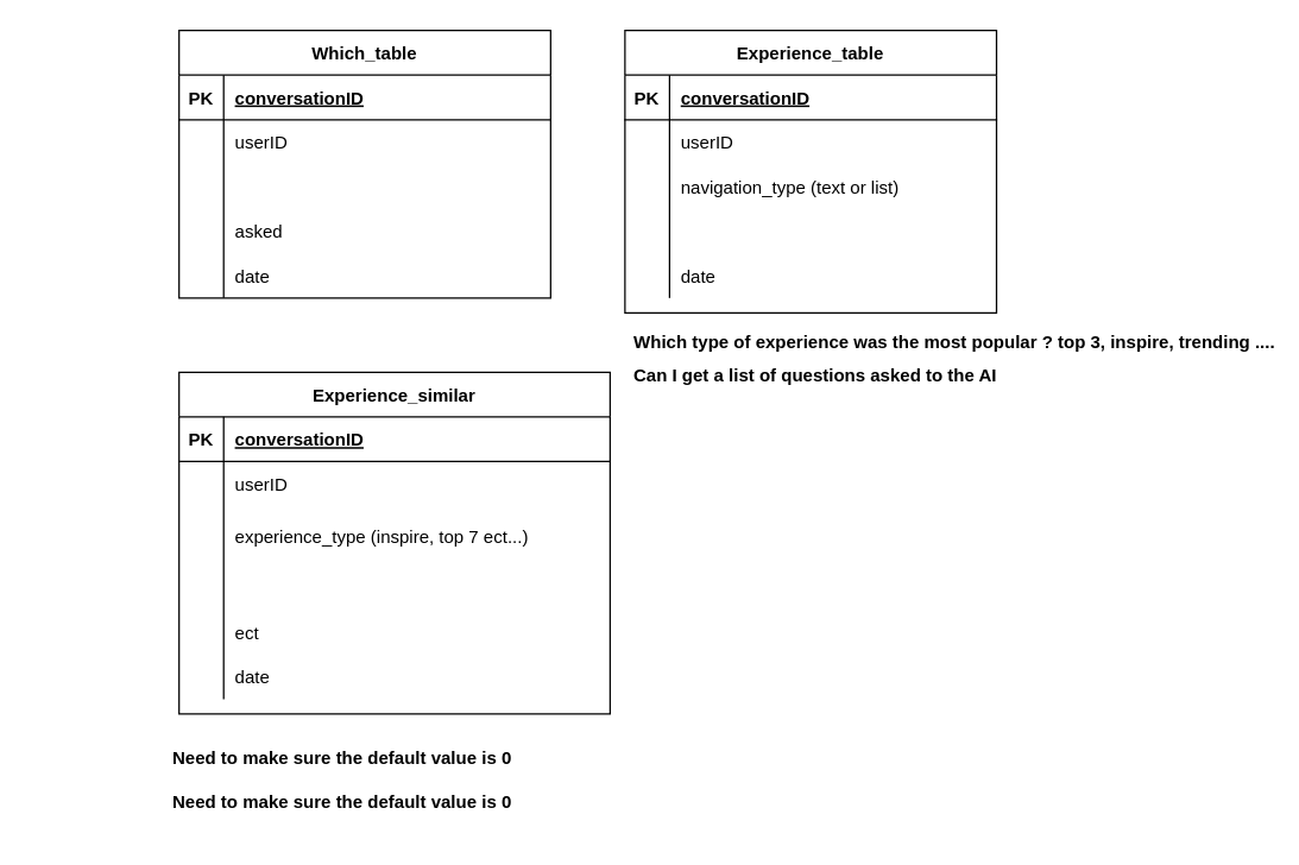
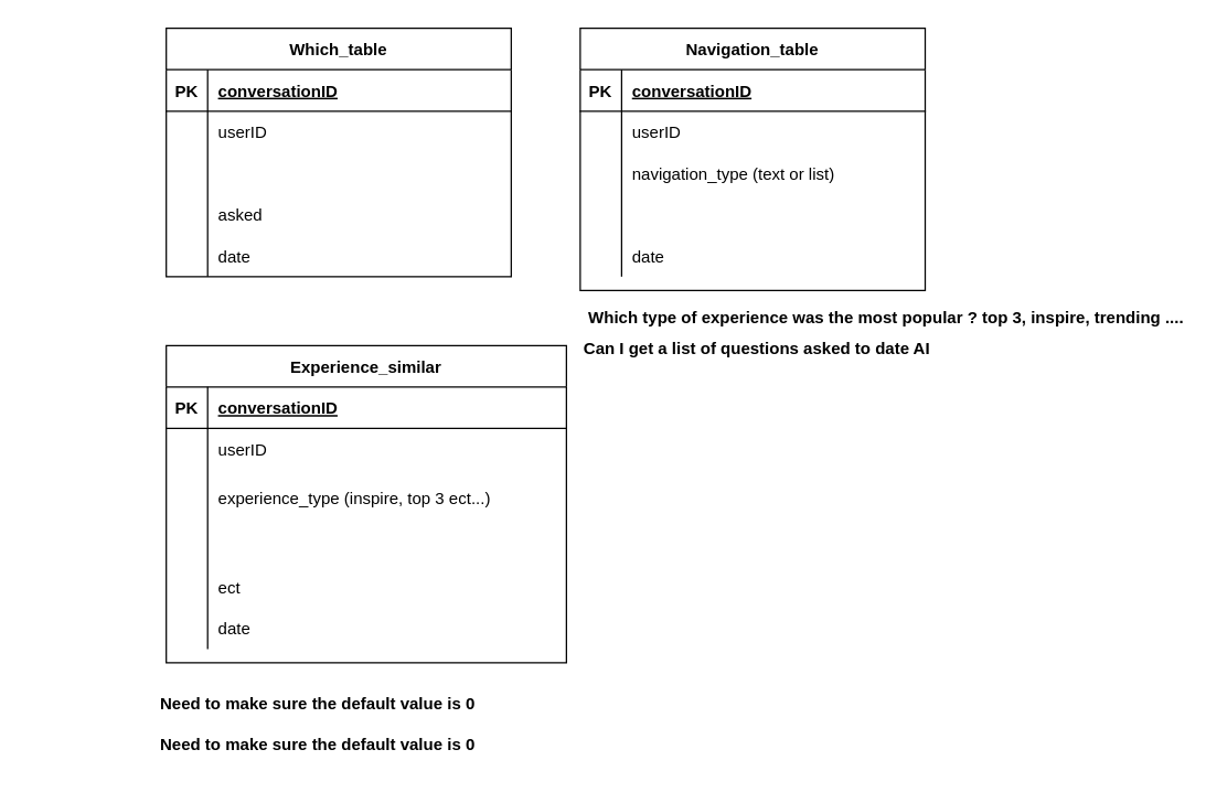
  <mxCell id="0" />
  <mxCell id="1" parent="0" />
  <mxCell id="2" value="Which_table" style="shape=table;startSize=30;container=1;collapsible=1;childLayout=tableLayout;fixedRows=1;rowLines=0;fontStyle=1;align=center;resizeLast=1;" parent="1" vertex="1"><mxGeometry x="120" y="20" width="250" height="180" as="geometry" /></mxCell>
  <mxCell id="3" value="" style="shape=partialRectangle;collapsible=0;dropTarget=0;pointerEvents=0;fillColor=none;points=[[0,0.5],[1,0.5]];portConstraint=eastwest;top=0;left=0;right=0;bottom=1;" parent="2" vertex="1"><mxGeometry y="30" width="250" height="30" as="geometry" /></mxCell>
  <mxCell id="4" value="PK" style="shape=partialRectangle;overflow=hidden;connectable=0;fillColor=none;top=0;left=0;bottom=0;right=0;fontStyle=1;" parent="3" vertex="1"><mxGeometry width="30" height="30" as="geometry"><mxRectangle width="30" height="30" as="alternateBounds" /></mxGeometry></mxCell>
  <mxCell id="5" value="conversationID" style="shape=partialRectangle;overflow=hidden;connectable=0;fillColor=none;top=0;left=0;bottom=0;right=0;align=left;spacingLeft=6;fontStyle=5;" parent="3" vertex="1"><mxGeometry x="30" width="220" height="30" as="geometry"><mxRectangle width="220" height="30" as="alternateBounds" /></mxGeometry></mxCell>
  <mxCell id="6" value="" style="shape=partialRectangle;collapsible=0;dropTarget=0;pointerEvents=0;fillColor=none;points=[[0,0.5],[1,0.5]];portConstraint=eastwest;top=0;left=0;right=0;bottom=0;" parent="2" vertex="1"><mxGeometry y="60" width="250" height="30" as="geometry" /></mxCell>
  <mxCell id="7" value="" style="shape=partialRectangle;overflow=hidden;connectable=0;fillColor=none;top=0;left=0;bottom=0;right=0;" parent="6" vertex="1"><mxGeometry width="30" height="30" as="geometry"><mxRectangle width="30" height="30" as="alternateBounds" /></mxGeometry></mxCell>
  <mxCell id="8" value="userID" style="shape=partialRectangle;overflow=hidden;connectable=0;fillColor=none;top=0;left=0;bottom=0;right=0;align=left;spacingLeft=6;" parent="6" vertex="1"><mxGeometry x="30" width="220" height="30" as="geometry"><mxRectangle width="220" height="30" as="alternateBounds" /></mxGeometry></mxCell>
  <mxCell id="9" style="shape=partialRectangle;collapsible=0;dropTarget=0;pointerEvents=0;fillColor=none;points=[[0,0.5],[1,0.5]];portConstraint=eastwest;top=0;left=0;right=0;bottom=0;" vertex="1" parent="2"><mxGeometry y="90" width="250" height="30" as="geometry" /></mxCell>
  <mxCell id="10" style="shape=partialRectangle;overflow=hidden;connectable=0;fillColor=none;top=0;left=0;bottom=0;right=0;" vertex="1" parent="9"><mxGeometry width="30" height="30" as="geometry"><mxRectangle width="30" height="30" as="alternateBounds" /></mxGeometry></mxCell>
  <mxCell id="11" style="shape=partialRectangle;collapsible=0;dropTarget=0;pointerEvents=0;fillColor=none;points=[[0,0.5],[1,0.5]];portConstraint=eastwest;top=0;left=0;right=0;bottom=0;" vertex="1" parent="2"><mxGeometry y="120" width="250" height="30" as="geometry" /></mxCell>
  <mxCell id="12" style="shape=partialRectangle;overflow=hidden;connectable=0;fillColor=none;top=0;left=0;bottom=0;right=0;" vertex="1" parent="11"><mxGeometry width="30" height="30" as="geometry"><mxRectangle width="30" height="30" as="alternateBounds" /></mxGeometry></mxCell>
  <mxCell id="13" value="asked" style="shape=partialRectangle;overflow=hidden;connectable=0;fillColor=none;top=0;left=0;bottom=0;right=0;align=left;spacingLeft=6;" vertex="1" parent="11"><mxGeometry x="30" width="220" height="30" as="geometry"><mxRectangle width="220" height="30" as="alternateBounds" /></mxGeometry></mxCell>
  <mxCell id="14" style="shape=partialRectangle;collapsible=0;dropTarget=0;pointerEvents=0;fillColor=none;points=[[0,0.5],[1,0.5]];portConstraint=eastwest;top=0;left=0;right=0;bottom=0;" vertex="1" parent="2"><mxGeometry y="150" width="250" height="30" as="geometry" /></mxCell>
  <mxCell id="15" style="shape=partialRectangle;overflow=hidden;connectable=0;fillColor=none;top=0;left=0;bottom=0;right=0;" vertex="1" parent="14"><mxGeometry width="30" height="30" as="geometry"><mxRectangle width="30" height="30" as="alternateBounds" /></mxGeometry></mxCell>
  <mxCell id="16" value="date" style="shape=partialRectangle;overflow=hidden;connectable=0;fillColor=none;top=0;left=0;bottom=0;right=0;align=left;spacingLeft=6;" vertex="1" parent="14"><mxGeometry x="30" width="220" height="30" as="geometry"><mxRectangle width="220" height="30" as="alternateBounds" /></mxGeometry></mxCell>
- <mxCell id="17" value="Experience_table" style="shape=table;startSize=30;container=1;collapsible=1;childLayout=tableLayout;fixedRows=1;rowLines=0;fontStyle=1;align=center;resizeLast=1;" vertex="1" parent="1"><mxGeometry x="420" y="20" width="250" height="190" as="geometry" /></mxCell>
+ <mxCell id="17" value="Navigation_table" style="shape=table;startSize=30;container=1;collapsible=1;childLayout=tableLayout;fixedRows=1;rowLines=0;fontStyle=1;align=center;resizeLast=1;" vertex="1" parent="1"><mxGeometry x="420" y="20" width="250" height="190" as="geometry" /></mxCell>
  <mxCell id="18" value="" style="shape=partialRectangle;collapsible=0;dropTarget=0;pointerEvents=0;fillColor=none;points=[[0,0.5],[1,0.5]];portConstraint=eastwest;top=0;left=0;right=0;bottom=1;" vertex="1" parent="17"><mxGeometry y="30" width="250" height="30" as="geometry" /></mxCell>
  <mxCell id="19" value="PK" style="shape=partialRectangle;overflow=hidden;connectable=0;fillColor=none;top=0;left=0;bottom=0;right=0;fontStyle=1;" vertex="1" parent="18"><mxGeometry width="30" height="30" as="geometry"><mxRectangle width="30" height="30" as="alternateBounds" /></mxGeometry></mxCell>
  <mxCell id="20" value="conversationID" style="shape=partialRectangle;overflow=hidden;connectable=0;fillColor=none;top=0;left=0;bottom=0;right=0;align=left;spacingLeft=6;fontStyle=5;" vertex="1" parent="18"><mxGeometry x="30" width="220" height="30" as="geometry"><mxRectangle width="220" height="30" as="alternateBounds" /></mxGeometry></mxCell>
  <mxCell id="21" style="shape=partialRectangle;collapsible=0;dropTarget=0;pointerEvents=0;fillColor=none;points=[[0,0.5],[1,0.5]];portConstraint=eastwest;top=0;left=0;right=0;bottom=0;" vertex="1" parent="17"><mxGeometry y="60" width="250" height="30" as="geometry" /></mxCell>
  <mxCell id="22" style="shape=partialRectangle;overflow=hidden;connectable=0;fillColor=none;top=0;left=0;bottom=0;right=0;" vertex="1" parent="21"><mxGeometry width="30" height="30" as="geometry"><mxRectangle width="30" height="30" as="alternateBounds" /></mxGeometry></mxCell>
  <mxCell id="23" value="userID" style="shape=partialRectangle;overflow=hidden;connectable=0;fillColor=none;top=0;left=0;bottom=0;right=0;align=left;spacingLeft=6;" vertex="1" parent="21"><mxGeometry x="30" width="220" height="30" as="geometry"><mxRectangle width="220" height="30" as="alternateBounds" /></mxGeometry></mxCell>
  <mxCell id="24" value="" style="shape=partialRectangle;collapsible=0;dropTarget=0;pointerEvents=0;fillColor=none;points=[[0,0.5],[1,0.5]];portConstraint=eastwest;top=0;left=0;right=0;bottom=0;" vertex="1" parent="17"><mxGeometry y="90" width="250" height="30" as="geometry" /></mxCell>
  <mxCell id="25" value="" style="shape=partialRectangle;overflow=hidden;connectable=0;fillColor=none;top=0;left=0;bottom=0;right=0;" vertex="1" parent="24"><mxGeometry width="30" height="30" as="geometry"><mxRectangle width="30" height="30" as="alternateBounds" /></mxGeometry></mxCell>
  <mxCell id="26" value="navigation_type (text or list)" style="shape=partialRectangle;overflow=hidden;connectable=0;fillColor=none;top=0;left=0;bottom=0;right=0;align=left;spacingLeft=6;" vertex="1" parent="24"><mxGeometry x="30" width="220" height="30" as="geometry"><mxRectangle width="220" height="30" as="alternateBounds" /></mxGeometry></mxCell>
  <mxCell id="27" style="shape=partialRectangle;collapsible=0;dropTarget=0;pointerEvents=0;fillColor=none;points=[[0,0.5],[1,0.5]];portConstraint=eastwest;top=0;left=0;right=0;bottom=0;" vertex="1" parent="17"><mxGeometry y="120" width="250" height="30" as="geometry" /></mxCell>
  <mxCell id="28" style="shape=partialRectangle;overflow=hidden;connectable=0;fillColor=none;top=0;left=0;bottom=0;right=0;" vertex="1" parent="27"><mxGeometry width="30" height="30" as="geometry"><mxRectangle width="30" height="30" as="alternateBounds" /></mxGeometry></mxCell>
  <mxCell id="29" style="shape=partialRectangle;collapsible=0;dropTarget=0;pointerEvents=0;fillColor=none;points=[[0,0.5],[1,0.5]];portConstraint=eastwest;top=0;left=0;right=0;bottom=0;" vertex="1" parent="17"><mxGeometry y="150" width="250" height="30" as="geometry" /></mxCell>
  <mxCell id="30" style="shape=partialRectangle;overflow=hidden;connectable=0;fillColor=none;top=0;left=0;bottom=0;right=0;" vertex="1" parent="29"><mxGeometry width="30" height="30" as="geometry"><mxRectangle width="30" height="30" as="alternateBounds" /></mxGeometry></mxCell>
  <mxCell id="31" value="date" style="shape=partialRectangle;overflow=hidden;connectable=0;fillColor=none;top=0;left=0;bottom=0;right=0;align=left;spacingLeft=6;" vertex="1" parent="29"><mxGeometry x="30" width="220" height="30" as="geometry"><mxRectangle width="220" height="30" as="alternateBounds" /></mxGeometry></mxCell>
  <mxCell id="32" value="Experience_similar" style="shape=table;startSize=30;container=1;collapsible=1;childLayout=tableLayout;fixedRows=1;rowLines=0;fontStyle=1;align=center;resizeLast=1;" vertex="1" parent="1"><mxGeometry x="120" y="250" width="290" height="230" as="geometry" /></mxCell>
  <mxCell id="33" value="" style="shape=partialRectangle;collapsible=0;dropTarget=0;pointerEvents=0;fillColor=none;points=[[0,0.5],[1,0.5]];portConstraint=eastwest;top=0;left=0;right=0;bottom=1;" vertex="1" parent="32"><mxGeometry y="30" width="290" height="30" as="geometry" /></mxCell>
  <mxCell id="34" value="PK" style="shape=partialRectangle;overflow=hidden;connectable=0;fillColor=none;top=0;left=0;bottom=0;right=0;fontStyle=1;" vertex="1" parent="33"><mxGeometry width="30" height="30" as="geometry"><mxRectangle width="30" height="30" as="alternateBounds" /></mxGeometry></mxCell>
  <mxCell id="35" value="conversationID" style="shape=partialRectangle;overflow=hidden;connectable=0;fillColor=none;top=0;left=0;bottom=0;right=0;align=left;spacingLeft=6;fontStyle=5;" vertex="1" parent="33"><mxGeometry x="30" width="260" height="30" as="geometry"><mxRectangle width="260" height="30" as="alternateBounds" /></mxGeometry></mxCell>
  <mxCell id="36" value="" style="shape=partialRectangle;collapsible=0;dropTarget=0;pointerEvents=0;fillColor=none;points=[[0,0.5],[1,0.5]];portConstraint=eastwest;top=0;left=0;right=0;bottom=0;" vertex="1" parent="32"><mxGeometry y="60" width="290" height="30" as="geometry" /></mxCell>
  <mxCell id="37" value="" style="shape=partialRectangle;overflow=hidden;connectable=0;fillColor=none;top=0;left=0;bottom=0;right=0;" vertex="1" parent="36"><mxGeometry width="30" height="30" as="geometry"><mxRectangle width="30" height="30" as="alternateBounds" /></mxGeometry></mxCell>
  <mxCell id="38" value="userID" style="shape=partialRectangle;overflow=hidden;connectable=0;fillColor=none;top=0;left=0;bottom=0;right=0;align=left;spacingLeft=6;" vertex="1" parent="36"><mxGeometry x="30" width="260" height="30" as="geometry"><mxRectangle width="260" height="30" as="alternateBounds" /></mxGeometry></mxCell>
  <mxCell id="39" style="shape=partialRectangle;collapsible=0;dropTarget=0;pointerEvents=0;fillColor=none;points=[[0,0.5],[1,0.5]];portConstraint=eastwest;top=0;left=0;right=0;bottom=0;" vertex="1" parent="32"><mxGeometry y="90" width="290" height="40" as="geometry" /></mxCell>
  <mxCell id="40" style="shape=partialRectangle;overflow=hidden;connectable=0;fillColor=none;top=0;left=0;bottom=0;right=0;" vertex="1" parent="39"><mxGeometry width="30" height="40" as="geometry"><mxRectangle width="30" height="40" as="alternateBounds" /></mxGeometry></mxCell>
- <mxCell id="41" value="experience_type (inspire, top 7 ect...)" style="shape=partialRectangle;overflow=hidden;connectable=0;fillColor=none;top=0;left=0;bottom=0;right=0;align=left;spacingLeft=6;" vertex="1" parent="39"><mxGeometry x="30" width="260" height="40" as="geometry"><mxRectangle width="260" height="40" as="alternateBounds" /></mxGeometry></mxCell>
+ <mxCell id="41" value="experience_type (inspire, top 3 ect...)" style="shape=partialRectangle;overflow=hidden;connectable=0;fillColor=none;top=0;left=0;bottom=0;right=0;align=left;spacingLeft=6;" vertex="1" parent="39"><mxGeometry x="30" width="260" height="40" as="geometry"><mxRectangle width="260" height="40" as="alternateBounds" /></mxGeometry></mxCell>
  <mxCell id="42" style="shape=partialRectangle;collapsible=0;dropTarget=0;pointerEvents=0;fillColor=none;points=[[0,0.5],[1,0.5]];portConstraint=eastwest;top=0;left=0;right=0;bottom=0;" vertex="1" parent="32"><mxGeometry y="130" width="290" height="30" as="geometry" /></mxCell>
  <mxCell id="43" style="shape=partialRectangle;overflow=hidden;connectable=0;fillColor=none;top=0;left=0;bottom=0;right=0;" vertex="1" parent="42"><mxGeometry width="30" height="30" as="geometry"><mxRectangle width="30" height="30" as="alternateBounds" /></mxGeometry></mxCell>
  <mxCell id="44" style="shape=partialRectangle;collapsible=0;dropTarget=0;pointerEvents=0;fillColor=none;points=[[0,0.5],[1,0.5]];portConstraint=eastwest;top=0;left=0;right=0;bottom=0;" vertex="1" parent="32"><mxGeometry y="160" width="290" height="30" as="geometry" /></mxCell>
  <mxCell id="45" style="shape=partialRectangle;overflow=hidden;connectable=0;fillColor=none;top=0;left=0;bottom=0;right=0;" vertex="1" parent="44"><mxGeometry width="30" height="30" as="geometry"><mxRectangle width="30" height="30" as="alternateBounds" /></mxGeometry></mxCell>
  <mxCell id="46" value="ect" style="shape=partialRectangle;overflow=hidden;connectable=0;fillColor=none;top=0;left=0;bottom=0;right=0;align=left;spacingLeft=6;" vertex="1" parent="44"><mxGeometry x="30" width="260" height="30" as="geometry"><mxRectangle width="260" height="30" as="alternateBounds" /></mxGeometry></mxCell>
  <mxCell id="47" style="shape=partialRectangle;collapsible=0;dropTarget=0;pointerEvents=0;fillColor=none;points=[[0,0.5],[1,0.5]];portConstraint=eastwest;top=0;left=0;right=0;bottom=0;" vertex="1" parent="32"><mxGeometry y="190" width="290" height="30" as="geometry" /></mxCell>
  <mxCell id="48" style="shape=partialRectangle;overflow=hidden;connectable=0;fillColor=none;top=0;left=0;bottom=0;right=0;" vertex="1" parent="47"><mxGeometry width="30" height="30" as="geometry"><mxRectangle width="30" height="30" as="alternateBounds" /></mxGeometry></mxCell>
  <mxCell id="49" value="date" style="shape=partialRectangle;overflow=hidden;connectable=0;fillColor=none;top=0;left=0;bottom=0;right=0;align=left;spacingLeft=6;" vertex="1" parent="47"><mxGeometry x="30" width="260" height="30" as="geometry"><mxRectangle width="260" height="30" as="alternateBounds" /></mxGeometry></mxCell>
  <mxCell id="50" value="" style="shape=partialRectangle;overflow=hidden;connectable=0;fillColor=none;top=0;left=0;bottom=0;right=0;align=left;spacingLeft=6;" vertex="1" parent="1"><mxGeometry x="150" y="80" width="220" height="30" as="geometry"><mxRectangle width="220" height="50" as="alternateBounds" /></mxGeometry></mxCell>
- <mxCell id="51" value="&lt;span style=&quot;text-wrap: nowrap;&quot;&gt;Can I get a list of questions asked to the AI&amp;nbsp;&lt;/span&gt;" style="text;html=1;align=center;verticalAlign=middle;whiteSpace=wrap;rounded=0;fontStyle=1" vertex="1" parent="1"><mxGeometry x="340" y="233" width="420" height="40" as="geometry" /></mxCell>
+ <mxCell id="51" value="&lt;span style=&quot;text-wrap: nowrap;&quot;&gt;Can I get a list of questions asked to date AI&amp;nbsp;&lt;/span&gt;" style="text;html=1;align=center;verticalAlign=middle;whiteSpace=wrap;rounded=0;fontStyle=1" vertex="1" parent="1"><mxGeometry x="340" y="233" width="420" height="40" as="geometry" /></mxCell>
  <mxCell id="52" value="&lt;span style=&quot;text-wrap: nowrap;&quot;&gt;Need to make sure the default value is 0&lt;/span&gt;" style="text;html=1;align=center;verticalAlign=middle;whiteSpace=wrap;rounded=0;fontStyle=1" vertex="1" parent="1"><mxGeometry x="20" y="490" width="420" height="40" as="geometry" /></mxCell>
  <mxCell id="53" value="&lt;span style=&quot;text-wrap: nowrap;&quot;&gt;Need to make sure the default value is 0&lt;/span&gt;" style="text;html=1;align=center;verticalAlign=middle;whiteSpace=wrap;rounded=0;fontStyle=1" vertex="1" parent="1"><mxGeometry x="20" y="520" width="420" height="40" as="geometry" /></mxCell>
  <mxCell id="54" value="&lt;span style=&quot;text-wrap: nowrap;&quot;&gt;Which type of experience was the most popular ? top 3, inspire, trending ....&lt;/span&gt;" style="text;html=1;align=center;verticalAlign=middle;whiteSpace=wrap;rounded=0;fontStyle=1" vertex="1" parent="1"><mxGeometry x="432" y="210" width="420" height="40" as="geometry" /></mxCell>
